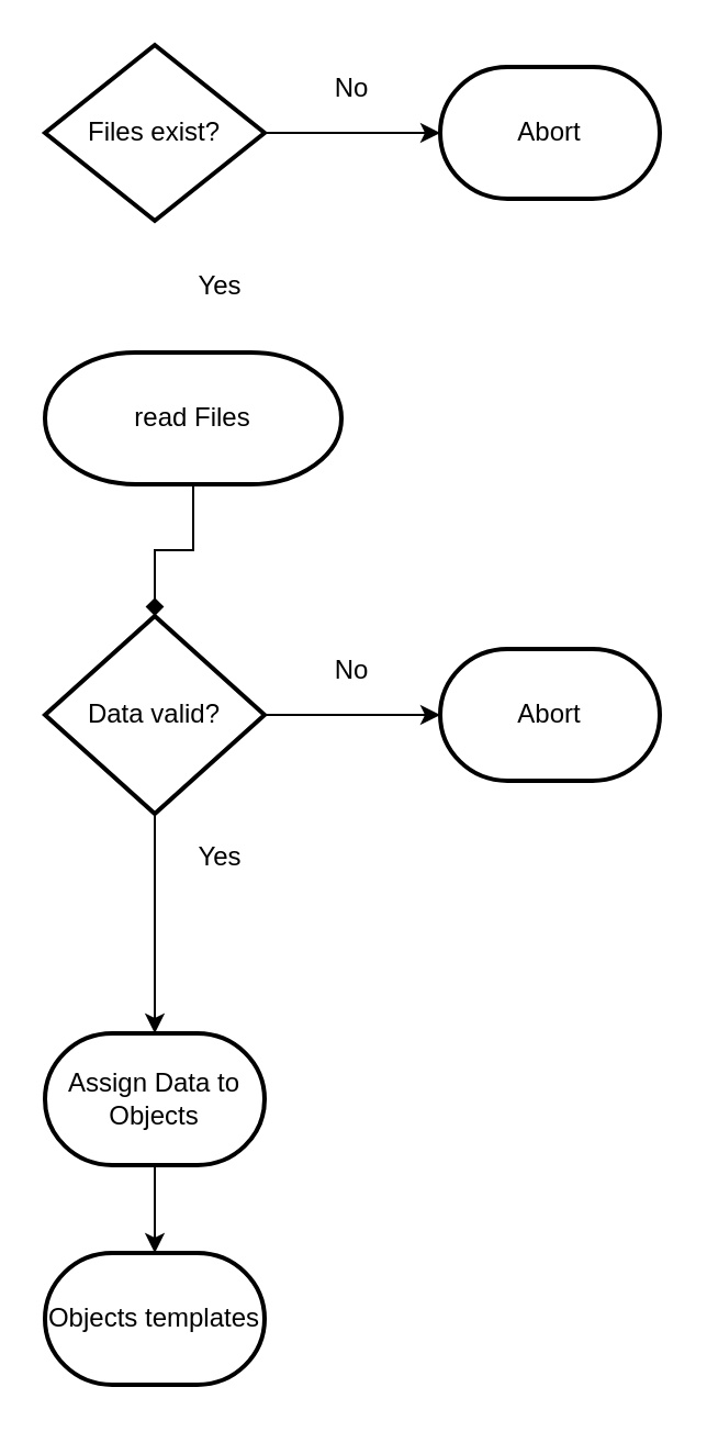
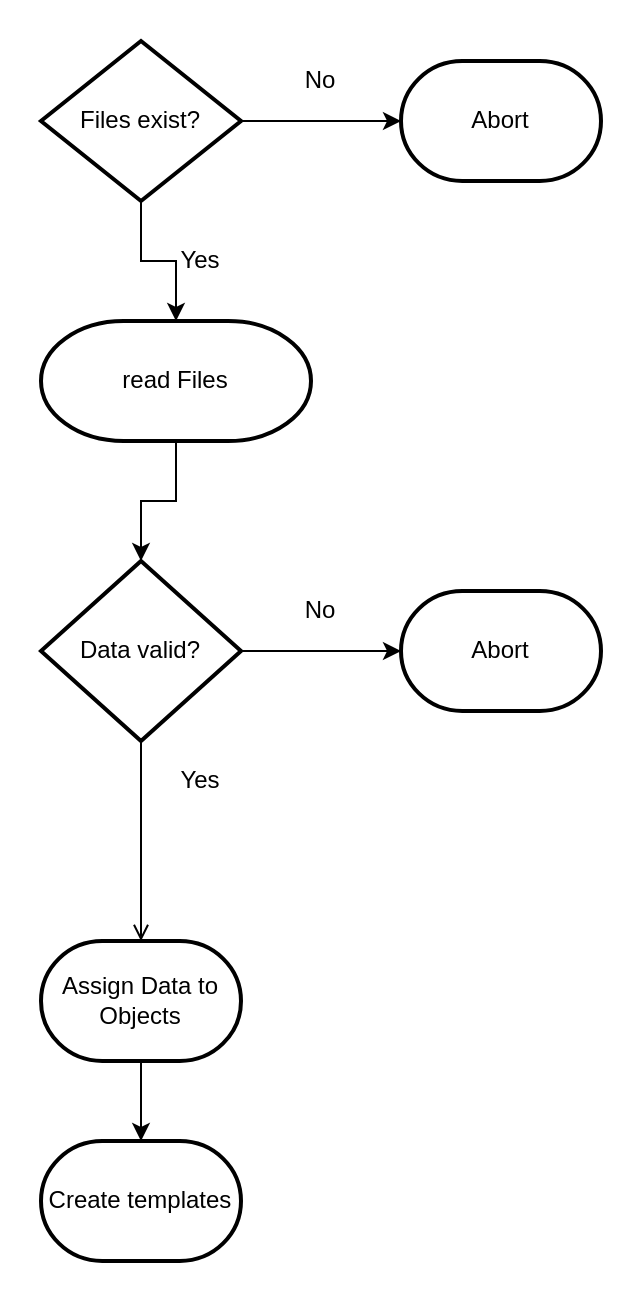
  <mxCell id="0" />
  <mxCell id="1" parent="0" />
- <mxCell id="2" value="" style="edgeStyle=orthogonalEdgeStyle;rounded=0;orthogonalLoop=1;jettySize=auto;html=1;endArrow=diamond;" edge="1" parent="1" source="3" target="11"><mxGeometry relative="1" as="geometry" /></mxCell>
+ <mxCell id="2" value="" style="edgeStyle=orthogonalEdgeStyle;rounded=0;orthogonalLoop=1;jettySize=auto;html=1;" edge="1" parent="1" source="3" target="11"><mxGeometry relative="1" as="geometry" /></mxCell>
  <mxCell id="3" value="read Files" style="strokeWidth=2;html=1;shape=mxgraph.flowchart.terminator;whiteSpace=wrap;" vertex="1" parent="1"><mxGeometry x="20" y="160" width="135" height="60" as="geometry" /></mxCell>
  <mxCell id="4" value="" style="edgeStyle=orthogonalEdgeStyle;rounded=0;orthogonalLoop=1;jettySize=auto;html=1;" edge="1" parent="1" source="5"><mxGeometry relative="1" as="geometry"><mxPoint x="70" y="570" as="targetPoint" /></mxGeometry></mxCell>
  <mxCell id="5" value="Assign Data to Objects" style="strokeWidth=2;html=1;shape=mxgraph.flowchart.terminator;whiteSpace=wrap;" vertex="1" parent="1"><mxGeometry x="20" y="470" width="100" height="60" as="geometry" /></mxCell>
+ <mxCell id="6" value="" style="edgeStyle=orthogonalEdgeStyle;rounded=0;orthogonalLoop=1;jettySize=auto;html=1;" edge="1" parent="1" source="7" target="3"><mxGeometry relative="1" as="geometry" /></mxCell>
  <mxCell id="7" value="Files exist?" style="strokeWidth=2;html=1;shape=mxgraph.flowchart.decision;whiteSpace=wrap;" vertex="1" parent="1"><mxGeometry x="20" y="20" width="100" height="80" as="geometry" /></mxCell>
  <mxCell id="8" value="Abort" style="strokeWidth=2;html=1;shape=mxgraph.flowchart.terminator;whiteSpace=wrap;" vertex="1" parent="1"><mxGeometry x="200" y="30" width="100" height="60" as="geometry" /></mxCell>
- <mxCell id="9" value="" style="edgeStyle=orthogonalEdgeStyle;rounded=0;orthogonalLoop=1;jettySize=auto;html=1;" edge="1" parent="1" source="11" target="5"><mxGeometry relative="1" as="geometry" /></mxCell>
+ <mxCell id="9" value="" style="edgeStyle=orthogonalEdgeStyle;rounded=0;orthogonalLoop=1;jettySize=auto;html=1;endArrow=open;" edge="1" parent="1" source="11" target="5"><mxGeometry relative="1" as="geometry" /></mxCell>
  <mxCell id="10" value="" style="edgeStyle=orthogonalEdgeStyle;rounded=0;orthogonalLoop=1;jettySize=auto;html=1;entryX=0;entryY=0.5;entryDx=0;entryDy=0;entryPerimeter=0;" edge="1" parent="1" source="11" target="12"><mxGeometry relative="1" as="geometry"><mxPoint x="200" y="330" as="targetPoint" /></mxGeometry></mxCell>
  <mxCell id="11" value="Data valid?" style="strokeWidth=2;html=1;shape=mxgraph.flowchart.decision;whiteSpace=wrap;" vertex="1" parent="1"><mxGeometry x="20" y="280" width="100" height="90" as="geometry" /></mxCell>
  <mxCell id="12" value="Abort" style="strokeWidth=2;html=1;shape=mxgraph.flowchart.terminator;whiteSpace=wrap;" vertex="1" parent="1"><mxGeometry x="200" y="295" width="100" height="60" as="geometry" /></mxCell>
- <mxCell id="13" value="Objects templates" style="strokeWidth=2;html=1;shape=mxgraph.flowchart.terminator;whiteSpace=wrap;" vertex="1" parent="1"><mxGeometry x="20" y="570" width="100" height="60" as="geometry" /></mxCell>
+ <mxCell id="13" value="Create templates" style="strokeWidth=2;html=1;shape=mxgraph.flowchart.terminator;whiteSpace=wrap;" vertex="1" parent="1"><mxGeometry x="20" y="570" width="100" height="60" as="geometry" /></mxCell>
  <mxCell id="14" value="Yes" style="text;html=1;strokeColor=none;fillColor=none;align=center;verticalAlign=middle;whiteSpace=wrap;rounded=0;" vertex="1" parent="1"><mxGeometry x="80" y="120" width="40" height="20" as="geometry" /></mxCell>
  <mxCell id="15" value="No" style="text;html=1;strokeColor=none;fillColor=none;align=center;verticalAlign=middle;whiteSpace=wrap;rounded=0;" vertex="1" parent="1"><mxGeometry x="140" y="295" width="40" height="20" as="geometry" /></mxCell>
  <mxCell id="16" value="Yes" style="text;html=1;strokeColor=none;fillColor=none;align=center;verticalAlign=middle;whiteSpace=wrap;rounded=0;" vertex="1" parent="1"><mxGeometry x="80" y="380" width="40" height="20" as="geometry" /></mxCell>
  <mxCell id="17" value="No" style="text;html=1;strokeColor=none;fillColor=none;align=center;verticalAlign=middle;whiteSpace=wrap;rounded=0;" vertex="1" parent="1"><mxGeometry x="140" y="30" width="40" height="20" as="geometry" /></mxCell>
  <mxCell id="18" value="" style="edgeStyle=orthogonalEdgeStyle;rounded=0;orthogonalLoop=1;jettySize=auto;html=1;entryX=0;entryY=0.5;entryDx=0;entryDy=0;entryPerimeter=0;" edge="1" parent="1" source="7" target="8"><mxGeometry relative="1" as="geometry"><mxPoint x="120" y="60" as="sourcePoint" /><mxPoint x="200" y="60" as="targetPoint" /></mxGeometry></mxCell>
